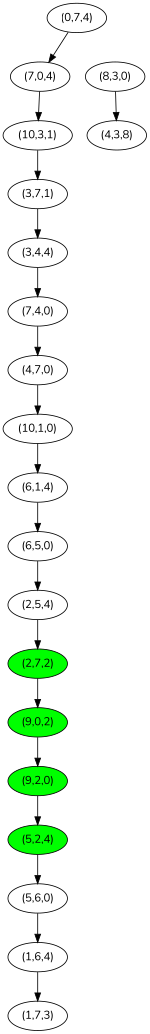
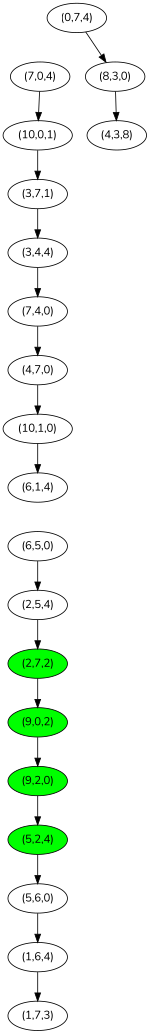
  digraph {
    fontname=Nunito
    node [fontname=Nunito]
    edge [fontname=Nunito]
    n1 [label="(0,7,4)"]
    n2 [label="(7,0,4)"]
-   n3 [label="(10,3,1)"]
+   n3 [label="(10,0,1)"]
    n4 [label="(3,7,1)"]
    n5 [label="(1,6,4)"]
    n6 [label="(1,7,3)"]
    n7 [label="(8,3,0)"]
    n8 [label="(4,3,8)"]
    n9 [label="(2,5,4)"]
    n10 [fillcolor=green label="(2,7,2)" style=filled]
    n11 [fillcolor=green label="(9,0,2)" style=filled]
    n12 [fillcolor=green label="(9,2,0)" style=filled]
    n13 [fillcolor=green label="(5,2,4)" style=filled]
    n14 [label="(3,4,4)"]
    n15 [label="(7,4,0)"]
    n16 [label="(4,7,0)"]
    n17 [label="(10,1,0)"]
    n18 [label="(6,1,4)"]
    n19 [label="(6,5,0)"]
    n20 [label="(5,6,0)"]
-   n1 -> n2
+   n1 -> n7
    n2 -> n3
    n3 -> n4
    n4 -> n14
    n5 -> n6
    n7 -> n8
    n9 -> n10
    n10 -> n11
    n11 -> n12
    n12 -> n13
    n13 -> n20
    n14 -> n15
    n15 -> n16
    n16 -> n17
    n17 -> n18
-   n18 -> n19
    n19 -> n9
    n20 -> n5
  }
